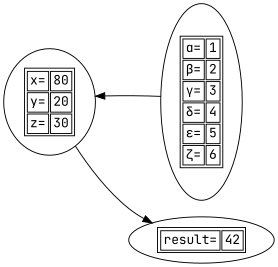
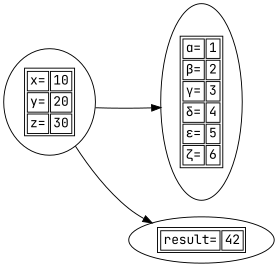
  digraph {
    fontname="JetBrains Mono"
    rankdir=LR
    node [fontname="JetBrains Mono"]
    edge [fontname="JetBrains Mono"]
-   n1 [label=< <table>   <tr><td>x=</td><td>80</td></tr>   <tr><td>y=</td><td>20</td></tr>   <tr><td>z=</td><td>30</td></tr> </table>>]
+   n1 [label=< <table>   <tr><td>x=</td><td>10</td></tr>   <tr><td>y=</td><td>20</td></tr>   <tr><td>z=</td><td>30</td></tr> </table>>]
    n2 [label=< <table>   <tr><td>&alpha;=</td><td>1</td></tr>   <tr><td>&beta;=</td><td>2</td></tr>   <tr><td>&gamma;=</td><td>3</td></tr>   <tr><td>&delta;=</td><td>4</td></tr>   <tr><td>&epsilon;=</td><td>5</td></tr>   <tr><td>&zeta;=</td><td>6</td></tr> </table>>]
    n3 [label=< <table>   <tr><td>result=</td><td>42</td></tr> </table>>]
-   n2 -> n1
+   n1 -> n2
    n1 -> n3
  }
